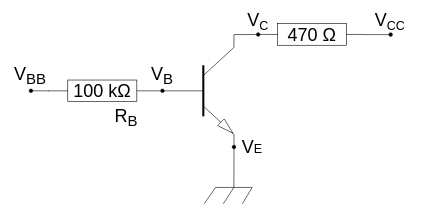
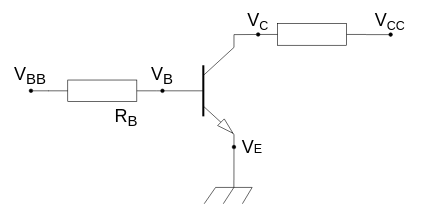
  <mxCell id="0" />
  <mxCell id="1" parent="0" />
  <mxCell id="2" value="" style="pointerEvents=1;verticalLabelPosition=bottom;shadow=0;dashed=0;align=center;html=1;verticalAlign=top;shape=mxgraph.electrical.resistors.resistor_1;aspect=fixed;fillColor=none;" vertex="1" parent="1"><mxGeometry x="80" y="133" width="180" height="36" as="geometry" /></mxCell>
  <mxCell id="3" value="" style="verticalLabelPosition=bottom;shadow=0;dashed=0;align=center;html=1;verticalAlign=top;shape=mxgraph.electrical.transistors.npn_transistor_5;aspect=fixed;" vertex="1" parent="1"><mxGeometry x="270" y="57.25" width="120" height="187.5" as="geometry" /></mxCell>
  <mxCell id="4" value="" style="endArrow=oval;html=1;rounded=0;exitX=1;exitY=0.5;exitDx=0;exitDy=0;exitPerimeter=0;entryX=0;entryY=0.5;entryDx=0;entryDy=0;entryPerimeter=0;endFill=1;" edge="1" parent="1" source="2" target="3"><mxGeometry width="50" height="50" relative="1" as="geometry"><mxPoint x="550" y="440" as="sourcePoint" /><mxPoint x="600" y="390" as="targetPoint" /></mxGeometry></mxCell>
  <mxCell id="5" value="" style="endArrow=none;html=1;rounded=0;exitX=1;exitY=0.5;exitDx=0;exitDy=0;exitPerimeter=0;entryX=0;entryY=0.5;entryDx=0;entryDy=0;entryPerimeter=0;endFill=0;startArrow=oval;startFill=1;" edge="1" parent="1"><mxGeometry width="50" height="50" relative="1" as="geometry"><mxPoint x="51" y="151" as="sourcePoint" /><mxPoint x="81" y="151" as="targetPoint" /></mxGeometry></mxCell>
  <mxCell id="6" value="" style="endArrow=oval;html=1;rounded=0;entryX=1;entryY=1;entryDx=0;entryDy=0;entryPerimeter=0;exitX=0.62;exitY=0;exitDx=0;exitDy=0;exitPerimeter=0;endFill=1;" edge="1" parent="1" source="7" target="3"><mxGeometry width="50" height="50" relative="1" as="geometry"><mxPoint x="390" y="390" as="sourcePoint" /><mxPoint x="600" y="390" as="targetPoint" /></mxGeometry></mxCell>
  <mxCell id="7" value="" style="pointerEvents=1;verticalLabelPosition=bottom;shadow=0;dashed=0;align=center;html=1;verticalAlign=top;shape=mxgraph.electrical.miscellaneous.chassis;aspect=fixed;" vertex="1" parent="1"><mxGeometry x="340" y="300" width="80" height="39.38" as="geometry" /></mxCell>
  <mxCell id="8" value="&lt;font style=&quot;font-size: 30px;&quot;&gt;V&lt;sub&gt;BB&lt;/sub&gt;&lt;/font&gt;" style="text;html=1;align=center;verticalAlign=middle;whiteSpace=wrap;rounded=0;" vertex="1" parent="1"><mxGeometry x="20" y="110" width="60" height="30" as="geometry" /></mxCell>
  <mxCell id="9" value="&lt;font style=&quot;font-size: 30px;&quot;&gt;V&lt;sub&gt;B&lt;/sub&gt;&lt;/font&gt;" style="text;html=1;align=center;verticalAlign=middle;whiteSpace=wrap;rounded=0;" vertex="1" parent="1"><mxGeometry x="240" y="110" width="60" height="30" as="geometry" /></mxCell>
  <mxCell id="10" value="&lt;font style=&quot;font-size: 30px;&quot;&gt;V&lt;/font&gt;&lt;font style=&quot;font-size: 25px;&quot;&gt;&lt;sub&gt;C&lt;/sub&gt;&lt;/font&gt;" style="text;html=1;align=center;verticalAlign=middle;whiteSpace=wrap;rounded=0;" vertex="1" parent="1"><mxGeometry x="400" y="20" width="60" height="30" as="geometry" /></mxCell>
  <mxCell id="11" value="&lt;font style=&quot;font-size: 30px;&quot;&gt;V&lt;/font&gt;&lt;font style=&quot;font-size: 20.833px;&quot;&gt;E&lt;/font&gt;&lt;span style=&quot;color: rgba(0, 0, 0, 0); font-family: monospace; font-size: 0px; text-align: start; text-wrap: nowrap;&quot;&gt;%3CmxGraphModel%3E%3Croot%3E%3CmxCell%20id%3D%220%22%2F%3E%3CmxCell%20id%3D%221%22%20parent%3D%220%22%2F%3E%3CmxCell%20id%3D%222%22%20value%3D%22%26lt%3Bfont%20style%3D%26quot%3Bfont-size%3A%2030px%3B%26quot%3B%26gt%3BV%26lt%3B%2Ffont%26gt%3B%26lt%3Bfont%20style%3D%26quot%3Bfont-size%3A%2025px%3B%26quot%3B%26gt%3B%26lt%3Bsub%26gt%3BC%26lt%3B%2Fsub%26gt%3B%26lt%3B%2Ffont%26gt%3B%22%20style%3D%22text%3Bhtml%3D1%3Balign%3Dcenter%3BverticalAlign%3Dmiddle%3BwhiteSpace%3Dwrap%3Brounded%3D0%3B%22%20vertex%3D%221%22%20parent%3D%221%22%3E%3CmxGeometry%20x%3D%22490%22%20y%3D%2270%22%20width%3D%2260%22%20height%3D%2230%22%20as%3D%22geometry%22%2F%3E%3C%2FmxCell%3E%3C%2Froot%3E%3C%2FmxGraphModel%3E&lt;/span&gt;" style="text;html=1;align=center;verticalAlign=middle;whiteSpace=wrap;rounded=0;" vertex="1" parent="1"><mxGeometry x="390" y="230" width="60" height="30" as="geometry" /></mxCell>
  <mxCell id="12" value="&lt;span style=&quot;font-size: 30px;&quot;&gt;R&lt;sub&gt;B&lt;/sub&gt;&lt;/span&gt;" style="text;html=1;align=center;verticalAlign=middle;whiteSpace=wrap;rounded=0;" vertex="1" parent="1"><mxGeometry x="185" y="175" width="50" height="40" as="geometry" /></mxCell>
- <mxCell id="13" value="&lt;font style=&quot;font-size: 30px;&quot;&gt;100 kΩ&lt;/font&gt;" style="text;html=1;align=center;verticalAlign=middle;whiteSpace=wrap;rounded=0;fillColor=none;" vertex="1" parent="1"><mxGeometry x="115" y="136" width="110" height="30" as="geometry" /></mxCell>
  <mxCell id="14" value="" style="pointerEvents=1;verticalLabelPosition=bottom;shadow=0;dashed=0;align=center;html=1;verticalAlign=top;shape=mxgraph.electrical.resistors.resistor_1;aspect=fixed;fillColor=none;" vertex="1" parent="1"><mxGeometry x="430" y="39" width="180" height="36" as="geometry" /></mxCell>
  <mxCell id="15" value="" style="endArrow=none;html=1;rounded=0;entryX=1;entryY=0;entryDx=0;entryDy=0;entryPerimeter=0;exitX=0;exitY=0.5;exitDx=0;exitDy=0;exitPerimeter=0;endFill=0;startArrow=oval;startFill=1;" edge="1" parent="1" source="14" target="3"><mxGeometry width="50" height="50" relative="1" as="geometry"><mxPoint x="550" y="420" as="sourcePoint" /><mxPoint x="600" y="370" as="targetPoint" /></mxGeometry></mxCell>
  <mxCell id="16" value="" style="endArrow=none;html=1;rounded=0;entryX=1;entryY=0;entryDx=0;entryDy=0;entryPerimeter=0;exitX=0;exitY=0.5;exitDx=0;exitDy=0;exitPerimeter=0;startArrow=oval;startFill=1;" edge="1" parent="1"><mxGeometry width="50" height="50" relative="1" as="geometry"><mxPoint x="651" y="57.25" as="sourcePoint" /><mxPoint x="610" y="57.25" as="targetPoint" /></mxGeometry></mxCell>
  <mxCell id="17" value="&lt;font style=&quot;font-size: 30px;&quot;&gt;V&lt;/font&gt;&lt;font style=&quot;font-size: 25px;&quot;&gt;&lt;sub&gt;CC&lt;/sub&gt;&lt;/font&gt;" style="text;html=1;align=center;verticalAlign=middle;whiteSpace=wrap;rounded=0;" vertex="1" parent="1"><mxGeometry x="620" y="20" width="60" height="30" as="geometry" /></mxCell>
- <mxCell id="18" value="&lt;font style=&quot;font-size: 30px;&quot;&gt;470 Ω&lt;/font&gt;" style="text;html=1;align=center;verticalAlign=middle;whiteSpace=wrap;rounded=0;fillColor=none;" vertex="1" parent="1"><mxGeometry x="465" y="42" width="110" height="30" as="geometry" /></mxCell>
